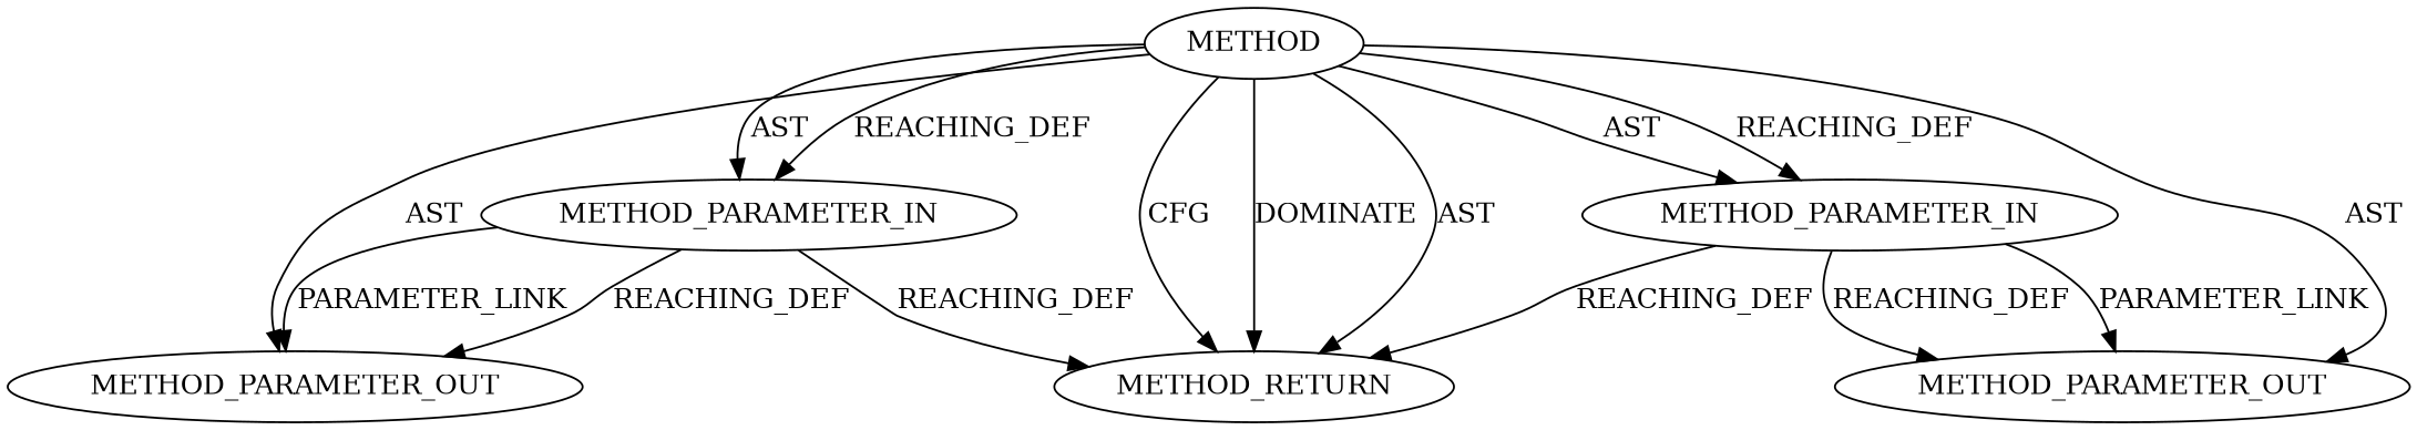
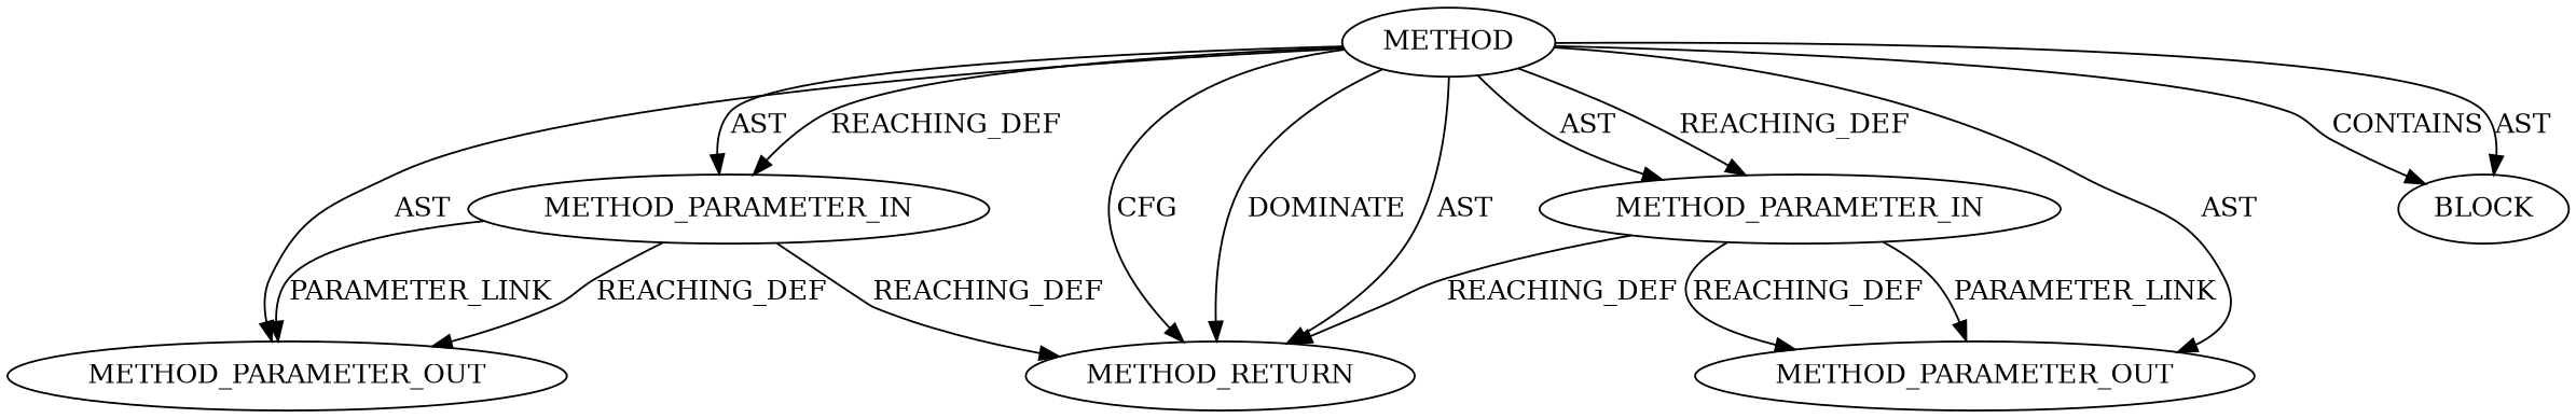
  digraph {
    node [CODE=p2 EVALUATION_STRATEGY=BY_VALUE IS_VARIADIC=false ORDER=2 TYPE_FULL_NAME=ANY]
    n1 [INDEX=2 NAME=p2 label=METHOD_PARAMETER_IN]
    n2 [CODE=RET label=METHOD_RETURN IS_VARIADIC=""]
    n3 [INDEX=2 NAME=p2 label=METHOD_PARAMETER_OUT]
    n4 [CODE=p1 INDEX=1 NAME=p1 ORDER=1 label=METHOD_PARAMETER_IN]
    n5 [CODE=p1 INDEX=1 NAME=p1 ORDER=1 label=METHOD_PARAMETER_OUT]
+   n6 [ARGUMENT_INDEX=1 CODE="<empty>" ORDER=1 label=BLOCK EVALUATION_STRATEGY="" IS_VARIADIC=""]
    n7 [AST_PARENT_FULL_NAME="<global>" AST_PARENT_TYPE=NAMESPACE_BLOCK CODE="<empty>" FILENAME="<empty>" FULL_NAME="<operator>.subtraction" IS_EXTERNAL=true NAME="<operator>.subtraction" ORDER=0 label=METHOD EVALUATION_STRATEGY="" IS_VARIADIC="" TYPE_FULL_NAME=""]
    n1 -> n2 [VARIABLE=p2 label=REACHING_DEF]
    n1 -> n3 [label=PARAMETER_LINK]
    n1 -> n3 [VARIABLE=p2 label=REACHING_DEF]
    n4 -> n2 [VARIABLE=p1 label=REACHING_DEF]
    n4 -> n5 [label=PARAMETER_LINK]
    n4 -> n5 [VARIABLE=p1 label=REACHING_DEF]
    n7 -> n1 [label=AST]
    n7 -> n1 [label=REACHING_DEF]
    n7 -> n2 [label=CFG]
    n7 -> n2 [label=DOMINATE]
    n7 -> n2 [label=AST]
    n7 -> n3 [label=AST]
    n7 -> n4 [label=REACHING_DEF]
    n7 -> n4 [label=AST]
    n7 -> n5 [label=AST]
+   n7 -> n6 [label=CONTAINS]
+   n7 -> n6 [label=AST]
  }
